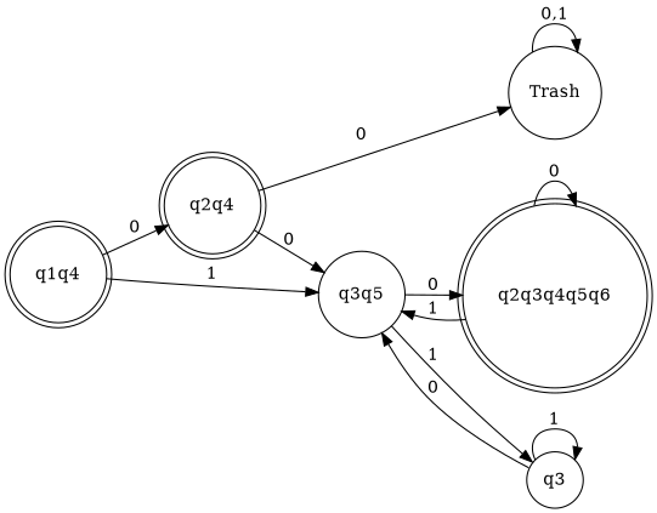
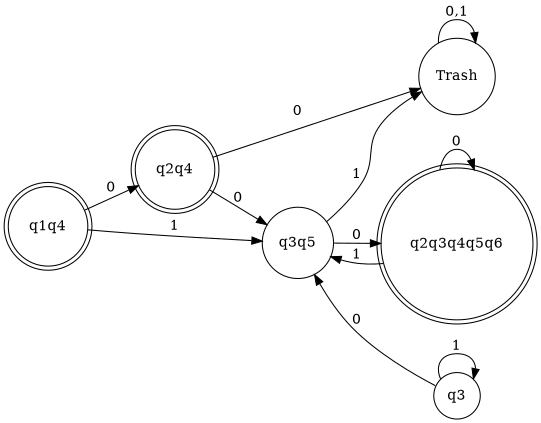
  digraph {
    rankdir=LR
    node [shape=doublecircle]
    q1q4
    q2q4
    q3q5 [shape=circle]
    Trash [shape=circle]
    q2q3q4q5q6
    q3 [shape=circle]
    q1q4 -> q2q4 [label=0]
    q1q4 -> q3q5 [label=1]
    q2q4 -> q3q5 [label=0]
    q2q4 -> Trash [label=0]
    q3q5 -> q2q3q4q5q6 [label=0]
-   q3q5 -> q3 [label=1]
+   q3q5 -> Trash [label=1]
    Trash -> Trash [label="0,1"]
    q2q3q4q5q6 -> q3q5 [label=1]
    q2q3q4q5q6 -> q2q3q4q5q6 [label=0]
    q3 -> q3q5 [label=0]
    q3 -> q3 [label=1]
  }
